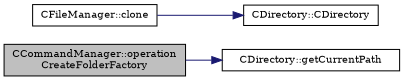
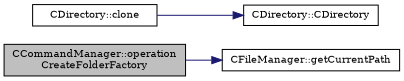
  digraph {
    fontname="DejaVu Serif"
    rankdir=LR
    node [color=black fillcolor=white fontname="DejaVu Serif" fontsize=10 shape=record style=filled]
    edge [color=midnightblue fontname="DejaVu Serif" fontsize=10 labelfontname=Helvetica labelfontsize=10 style=solid]
    n1 [fillcolor=grey75 fontcolor=black height=0.2 label="CCommandManager::operation\lCreateFolderFactory" width=0.4]
-   n2 [height=0.2 label="CDirectory::getCurrentPath" width=0.4]
-   n3 [height=0.2 label="CFileManager::clone" width=0.4]
+   n2 [height=0.2 label="CFileManager::getCurrentPath" width=0.4]
+   n3 [height=0.2 label="CDirectory::clone" width=0.4]
    n4 [height=0.2 label="CDirectory::CDirectory" width=0.4]
    n1 -> n2
    n3 -> n4
  }
